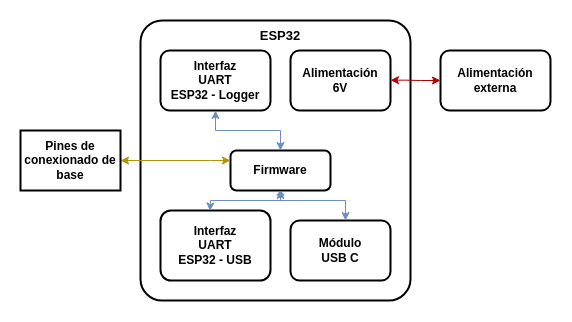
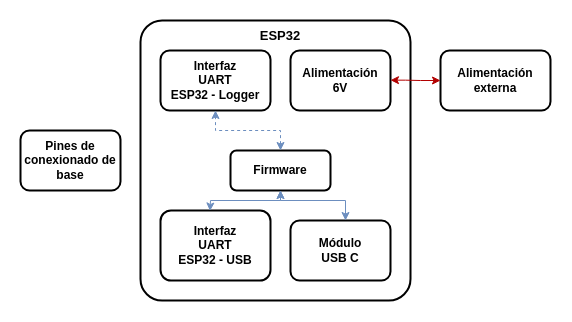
  <mxCell id="0" />
  <mxCell id="1" parent="0" />
  <mxCell id="2" value="" style="rounded=1;whiteSpace=wrap;html=1;arcSize=8;fillColor=none;strokeWidth=2;" vertex="1" parent="1"><mxGeometry x="140" y="20" width="270" height="280" as="geometry" /></mxCell>
  <mxCell id="3" value="&lt;b&gt;Interfaz&lt;br&gt;UART&lt;br&gt;ESP32 - USB&lt;br&gt;&lt;/b&gt;" style="rounded=1;whiteSpace=wrap;html=1;fillColor=none;strokeWidth=2;" vertex="1" parent="1"><mxGeometry x="160" y="210" width="110" height="70" as="geometry" /></mxCell>
  <mxCell id="4" value="&lt;b&gt;Módulo&lt;br&gt;USB C&lt;br&gt;&lt;/b&gt;" style="rounded=1;whiteSpace=wrap;html=1;fillColor=none;strokeWidth=2;" vertex="1" parent="1"><mxGeometry x="290" y="220" width="100" height="60" as="geometry" /></mxCell>
  <mxCell id="5" value="&lt;b&gt;Interfaz&lt;br&gt;UART&lt;br&gt;ESP32 - Logger&lt;br&gt;&lt;/b&gt;" style="rounded=1;whiteSpace=wrap;html=1;fillColor=none;strokeWidth=2;" vertex="1" parent="1"><mxGeometry x="160" y="50" width="110" height="60" as="geometry" /></mxCell>
  <mxCell id="6" value="&lt;b&gt;Firmware&lt;/b&gt;" style="rounded=1;whiteSpace=wrap;html=1;fillColor=none;strokeWidth=2;" vertex="1" parent="1"><mxGeometry x="230" y="150" width="100" height="40" as="geometry" /></mxCell>
  <mxCell id="7" value="&lt;b&gt;Alimentación&lt;br&gt;6V&lt;br&gt;&lt;/b&gt;" style="rounded=1;whiteSpace=wrap;html=1;fillColor=none;strokeWidth=2;" vertex="1" parent="1"><mxGeometry x="290" y="50" width="100" height="60" as="geometry" /></mxCell>
  <mxCell id="8" value="ESP32" style="text;html=1;strokeColor=none;fillColor=none;align=center;verticalAlign=middle;whiteSpace=wrap;rounded=0;fontStyle=1;fontSize=13;" vertex="1" parent="1"><mxGeometry x="250" y="20" width="60" height="30" as="geometry" /></mxCell>
  <mxCell id="9" value="Alimentación externa" style="rounded=1;whiteSpace=wrap;html=1;fontStyle=1;fillColor=none;strokeWidth=2;" vertex="1" parent="1"><mxGeometry x="440" y="50" width="110" height="60" as="geometry" /></mxCell>
- <mxCell id="10" value="" style="endArrow=classic;startArrow=classic;html=1;rounded=0;entryX=0.5;entryY=1;entryDx=0;entryDy=0;exitX=0.5;exitY=0;exitDx=0;exitDy=0;fillColor=#dae8fc;strokeColor=#6c8ebf;" edge="1" parent="1" source="6" target="5"><mxGeometry width="50" height="50" relative="1" as="geometry"><mxPoint x="200" y="170" as="sourcePoint" /><mxPoint x="250" y="120" as="targetPoint" /><Array as="points"><mxPoint x="280" y="130" /><mxPoint x="215" y="130" /></Array></mxGeometry></mxCell>
+ <mxCell id="10" value="" style="endArrow=classic;startArrow=classic;html=1;rounded=0;entryX=0.5;entryY=1;entryDx=0;entryDy=0;exitX=0.5;exitY=0;exitDx=0;exitDy=0;fillColor=#dae8fc;strokeColor=#6c8ebf;dashed=1;" edge="1" parent="1" source="6" target="5"><mxGeometry width="50" height="50" relative="1" as="geometry"><mxPoint x="200" y="170" as="sourcePoint" /><mxPoint x="250" y="120" as="targetPoint" /><Array as="points"><mxPoint x="280" y="130" /><mxPoint x="215" y="130" /></Array></mxGeometry></mxCell>
  <mxCell id="11" value="" style="endArrow=classic;startArrow=classic;html=1;rounded=0;exitX=0.5;exitY=0;exitDx=0;exitDy=0;fillColor=#dae8fc;strokeColor=#6c8ebf;" edge="1" parent="1"><mxGeometry width="50" height="50" relative="1" as="geometry"><mxPoint x="345" y="220" as="sourcePoint" /><mxPoint x="280" y="190" as="targetPoint" /><Array as="points"><mxPoint x="345" y="200" /><mxPoint x="280" y="200" /></Array></mxGeometry></mxCell>
  <mxCell id="12" value="" style="endArrow=classic;startArrow=classic;html=1;rounded=0;fillColor=#e51400;strokeColor=#B20000;exitX=0;exitY=0.5;exitDx=0;exitDy=0;" edge="1" parent="1" source="9"><mxGeometry width="50" height="50" relative="1" as="geometry"><mxPoint x="430" y="79.66" as="sourcePoint" /><mxPoint x="390" y="79.66" as="targetPoint" /><Array as="points"><mxPoint x="420" y="80" /><mxPoint x="405" y="79.66" /></Array></mxGeometry></mxCell>
- <mxCell id="13" value="" style="endArrow=diamond;startArrow=classic;html=1;rounded=0;exitX=0.45;exitY=0.007;exitDx=0;exitDy=0;fillColor=#dae8fc;strokeColor=#6c8ebf;exitPerimeter=0;entryX=0.5;entryY=1;entryDx=0;entryDy=0;" edge="1" parent="1" source="3" target="6"><mxGeometry width="50" height="50" relative="1" as="geometry"><mxPoint x="355" y="230" as="sourcePoint" /><mxPoint x="290" y="200" as="targetPoint" /><Array as="points"><mxPoint x="210" y="200" /><mxPoint x="280" y="200" /></Array></mxGeometry></mxCell>
- <mxCell id="14" value="" style="endArrow=classic;startArrow=classic;html=1;rounded=0;fillColor=#e3c800;strokeColor=#B09500;exitX=0;exitY=0.25;exitDx=0;exitDy=0;entryX=1;entryY=0.5;entryDx=0;entryDy=0;" edge="1" parent="1" source="6" target="15"><mxGeometry width="50" height="50" relative="1" as="geometry"><mxPoint x="264" y="110" as="sourcePoint" /><mxPoint x="224" y="110" as="targetPoint" /><Array as="points"><mxPoint x="210" y="160" /></Array></mxGeometry></mxCell>
- <mxCell id="15" value="&lt;b&gt;Pines de conexionado de base&lt;br&gt;&lt;/b&gt;" style="whiteSpace=wrap;html=1;fillColor=none;strokeWidth=2;rounded=0;" vertex="1" parent="1"><mxGeometry x="20" y="130" width="100" height="60" as="geometry" /></mxCell>
+ <mxCell id="13" value="" style="endArrow=classic;startArrow=classic;html=1;rounded=0;exitX=0.45;exitY=0.007;exitDx=0;exitDy=0;fillColor=#dae8fc;strokeColor=#6c8ebf;exitPerimeter=0;entryX=0.5;entryY=1;entryDx=0;entryDy=0;" edge="1" parent="1" source="3" target="6"><mxGeometry width="50" height="50" relative="1" as="geometry"><mxPoint x="355" y="230" as="sourcePoint" /><mxPoint x="290" y="200" as="targetPoint" /><Array as="points"><mxPoint x="210" y="200" /><mxPoint x="280" y="200" /></Array></mxGeometry></mxCell>
+ <mxCell id="15" value="&lt;b&gt;Pines de conexionado de base&lt;br&gt;&lt;/b&gt;" style="rounded=1;whiteSpace=wrap;html=1;fillColor=none;strokeWidth=2;" vertex="1" parent="1"><mxGeometry x="20" y="130" width="100" height="60" as="geometry" /></mxCell>
